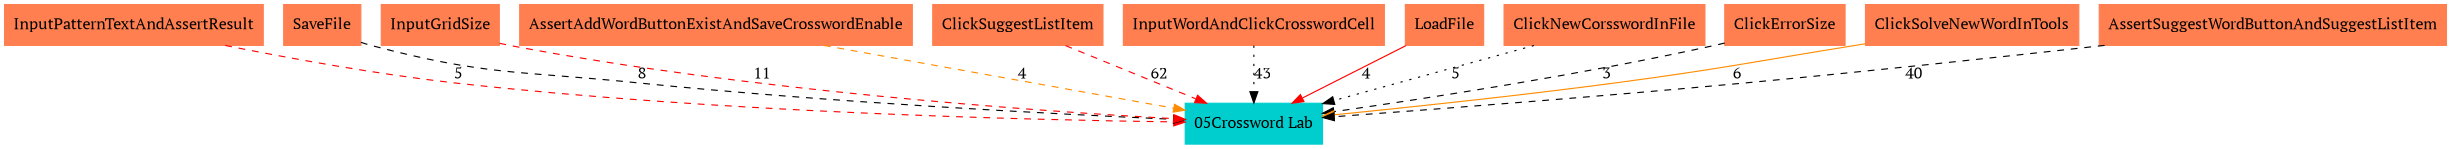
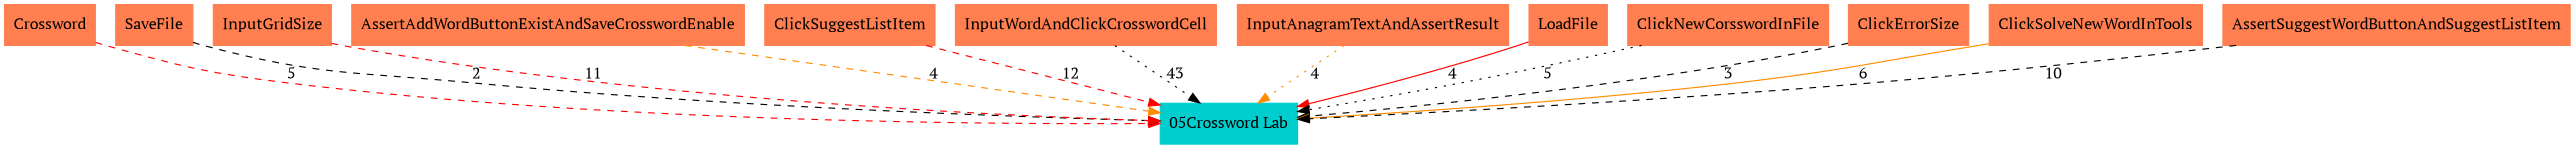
  digraph {
    fontname="PT Serif"
    node [color=coral fontname="PT Serif" shape=box style=filled]
    edge [color=black fontname="PT Serif" style=dashed]
    "05Crossword Lab" [color=cyan3]
-   InputPatternTextAndAssertResult
+   InputPatternTextAndAssertResult [label=Crossword]
    SaveFile
    InputGridSize
    AssertAddWordButtonExistAndSaveCrosswordEnable
    ClickSuggestListItem
    InputWordAndClickCrosswordCell
+   InputAnagramTextAndAssertResult
    LoadFile
    ClickNewCorsswordInFile
    ClickErrorSize
    ClickSolveNewWordInTools
    AssertSuggestWordButtonAndSuggestListItem
    InputPatternTextAndAssertResult -> "05Crossword Lab" [color=red label=5]
-   SaveFile -> "05Crossword Lab" [label=8]
+   SaveFile -> "05Crossword Lab" [label=2]
    InputGridSize -> "05Crossword Lab" [color=red label=11]
    AssertAddWordButtonExistAndSaveCrosswordEnable -> "05Crossword Lab" [color=darkorange label=4]
-   ClickSuggestListItem -> "05Crossword Lab" [color=red label=62]
+   ClickSuggestListItem -> "05Crossword Lab" [color=red label=12]
    InputWordAndClickCrosswordCell -> "05Crossword Lab" [label=43 style=dotted]
+   InputAnagramTextAndAssertResult -> "05Crossword Lab" [color=darkorange label=4 style=dotted]
    LoadFile -> "05Crossword Lab" [color=red label=4 style=solid]
    ClickNewCorsswordInFile -> "05Crossword Lab" [label=5 style=dotted]
    ClickErrorSize -> "05Crossword Lab" [label=3]
    ClickSolveNewWordInTools -> "05Crossword Lab" [color=darkorange label=6 style=solid]
-   AssertSuggestWordButtonAndSuggestListItem -> "05Crossword Lab" [label=40]
+   AssertSuggestWordButtonAndSuggestListItem -> "05Crossword Lab" [label=10]
  }
